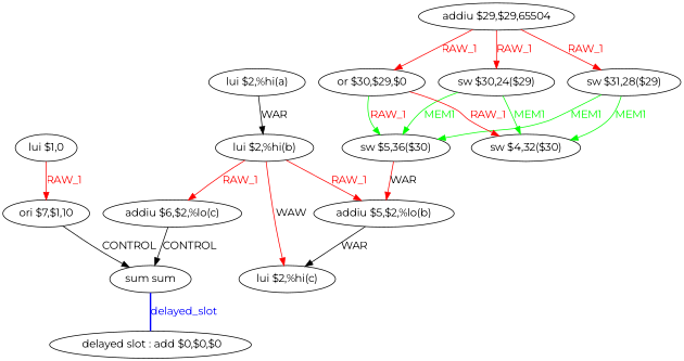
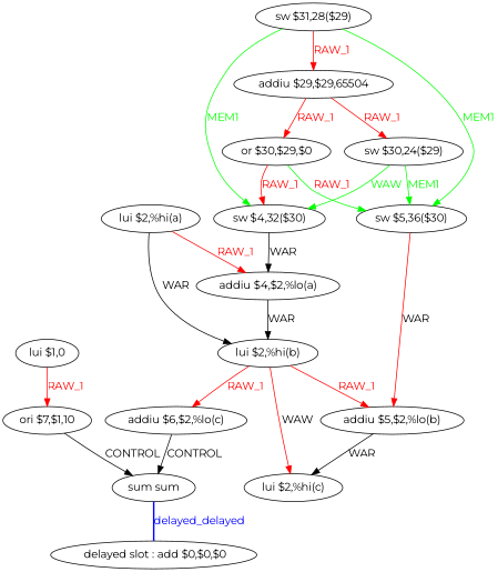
  digraph {
    fontname=Montserrat
    node [fontname=Montserrat shape=ellipse]
    edge [color=red fontcolor=red fontname=Montserrat]
    n1 [label=" delayed slot : add $0,$0,$0"]
    n2 [label="sum sum"]
    n3 [label="addiu $29,$29,65504"]
    n4 [label="sw $31,28($29)"]
    n5 [label="sw $30,24($29)"]
    n6 [label="or $30,$29,$0"]
    n7 [label="sw $4,32($30)"]
    n8 [label="sw $5,36($30)"]
+   n9 [label="addiu $4,$2,%lo(a)"]
    n10 [label="addiu $5,$2,%lo(b)"]
    n11 [label="lui $2,%hi(b)"]
    n12 [label="lui $2,%hi(c)"]
    n13 [label="addiu $6,$2,%lo(c)"]
    n14 [label="lui $2,%hi(a)"]
    n15 [label="lui $1,0"]
    n16 [label="ori $7,$1,10"]
-   n2 -> n1 [color=blue dir=none fontcolor=blue label=delayed_slot style=bold]
-   n3 -> n4 [label=RAW_1]
+   n2 -> n1 [color=blue dir=none fontcolor=blue label=delayed_delayed style=bold]
+   n4 -> n3 [label=RAW_1]
    n3 -> n5 [label=RAW_1]
    n3 -> n6 [label=RAW_1]
    n4 -> n7 [color=green fontcolor=green label=MEM1]
    n4 -> n8 [color=green fontcolor=green label=MEM1]
-   n5 -> n7 [color=green fontcolor=green label=MEM1]
+   n5 -> n7 [color=green fontcolor=green label=WAW]
    n5 -> n8 [color=green fontcolor=green label=MEM1]
    n6 -> n7 [label=RAW_1]
    n6 -> n8 [color=green label=RAW_1]
+   n7 -> n9 [label=WAR color="" fontcolor=""]
    n8 -> n10 [label=WAR fontcolor=""]
+   n9 -> n11 [label=WAR color="" fontcolor=""]
    n10 -> n12 [label=WAR color="" fontcolor=""]
    n11 -> n10 [label=RAW_1]
    n11 -> n12 [label=WAW fontcolor=""]
    n11 -> n13 [label=RAW_1]
    n13 -> n2 [label=CONTROL color="" fontcolor=""]
+   n14 -> n9 [label=RAW_1]
    n14 -> n11 [label=WAR color="" fontcolor=""]
    n15 -> n16 [label=RAW_1]
    n16 -> n2 [label=CONTROL color="" fontcolor=""]
  }
